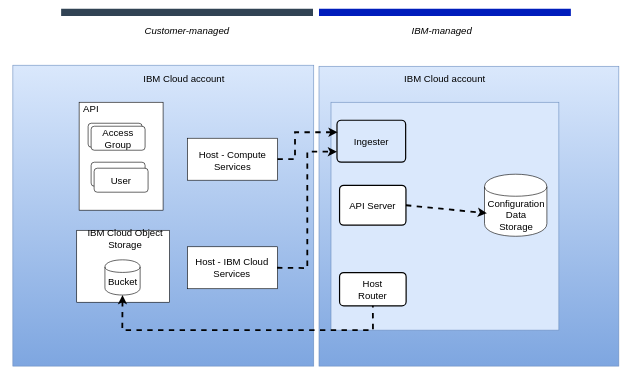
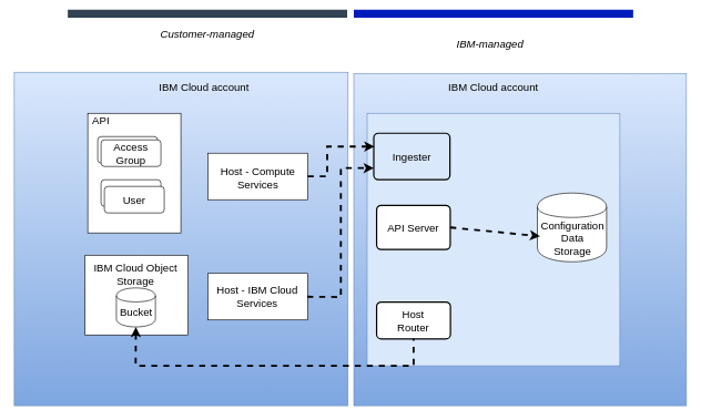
  <mxCell id="0" />
  <mxCell id="1" parent="0" />
  <mxCell id="2" value="" style="whiteSpace=wrap;html=1;aspect=fixed;fontSize=16;fillColor=#dae8fc;strokeColor=#6c8ebf;gradientColor=#7ea6e0;" parent="1" vertex="1"><mxGeometry x="531" y="110" width="500" height="500" as="geometry" /></mxCell>
  <mxCell id="3" value="" style="whiteSpace=wrap;html=1;aspect=fixed;fontSize=16;fillColor=#dae8fc;strokeColor=#6c8ebf;" parent="1" vertex="1"><mxGeometry x="551" y="170" width="380" height="380" as="geometry" /></mxCell>
  <mxCell id="4" value="" style="endArrow=none;html=1;strokeColor=#314354;strokeWidth=12;fillColor=#647687;" parent="1" edge="1"><mxGeometry width="50" height="50" relative="1" as="geometry"><mxPoint x="101" y="20" as="sourcePoint" /><mxPoint x="521" y="20" as="targetPoint" /></mxGeometry></mxCell>
  <mxCell id="5" value="" style="endArrow=none;html=1;strokeColor=#001DBC;strokeWidth=12;fillColor=#0050ef;" parent="1" edge="1"><mxGeometry width="50" height="50" relative="1" as="geometry"><mxPoint x="531" y="20" as="sourcePoint" /><mxPoint x="951" y="20" as="targetPoint" /></mxGeometry></mxCell>
  <mxCell id="6" value="" style="whiteSpace=wrap;html=1;aspect=fixed;fillColor=#dae8fc;strokeColor=#6c8ebf;gradientColor=#7ea6e0;" parent="1" vertex="1"><mxGeometry x="20.5" y="108.25" width="501.75" height="501.75" as="geometry" /></mxCell>
  <mxCell id="7" value="&lt;font style=&quot;font-size: 16px&quot;&gt;IBM Cloud account&lt;/font&gt; " style="text;html=1;strokeColor=none;fillColor=none;align=center;verticalAlign=middle;whiteSpace=wrap;rounded=0;" parent="1" vertex="1"><mxGeometry x="96" y="120" width="420" height="20" as="geometry" /></mxCell>
  <mxCell id="8" value="" style="rounded=0;whiteSpace=wrap;html=1;" parent="1" vertex="1"><mxGeometry x="131" y="170" width="140" height="180" as="geometry" /></mxCell>
  <mxCell id="9" value="&lt;font style=&quot;font-size: 16px&quot;&gt;API&lt;/font&gt;" style="text;html=1;strokeColor=none;fillColor=none;align=center;verticalAlign=middle;whiteSpace=wrap;rounded=0;" parent="1" vertex="1"><mxGeometry x="131" y="170" width="40" height="20" as="geometry" /></mxCell>
  <mxCell id="10" value="Access Group" style="rounded=1;whiteSpace=wrap;html=1;arcSize=13;" parent="1" vertex="1"><mxGeometry x="146" y="205" width="90" height="40" as="geometry" /></mxCell>
  <mxCell id="11" value="&lt;font style=&quot;font-size: 16px&quot;&gt;Access Group&lt;/font&gt;" style="rounded=1;whiteSpace=wrap;html=1;arcSize=13;" parent="1" vertex="1"><mxGeometry x="151" y="210" width="90" height="40" as="geometry" /></mxCell>
  <mxCell id="12" value="User" style="rounded=1;whiteSpace=wrap;html=1;arcSize=13;" parent="1" vertex="1"><mxGeometry x="151" y="270" width="90" height="40" as="geometry" /></mxCell>
  <mxCell id="13" value="&lt;font style=&quot;font-size: 16px&quot;&gt;User&lt;/font&gt;" style="rounded=1;whiteSpace=wrap;html=1;arcSize=13;" parent="1" vertex="1"><mxGeometry x="156" y="280" width="90" height="40" as="geometry" /></mxCell>
  <mxCell id="14" value="Customer-managed" style="text;html=1;strokeColor=none;fillColor=none;align=center;verticalAlign=middle;whiteSpace=wrap;rounded=0;fontSize=16;fontStyle=2" parent="1" vertex="1"><mxGeometry x="101" y="40" width="420" height="20" as="geometry" /></mxCell>
- <mxCell id="15" value="IBM-managed" style="text;html=1;strokeColor=none;fillColor=none;align=center;verticalAlign=middle;whiteSpace=wrap;rounded=0;fontSize=16;fontStyle=2" parent="1" vertex="1"><mxGeometry x="531" y="40" width="410" height="20" as="geometry" /></mxCell>
+ <mxCell id="15" value="IBM-managed" style="text;html=1;strokeColor=none;fillColor=none;align=center;verticalAlign=middle;whiteSpace=wrap;rounded=0;fontSize=16;fontStyle=2" parent="1" vertex="1"><mxGeometry x="531" y="55" width="410" height="20" as="geometry" /></mxCell>
  <mxCell id="16" value="" style="rounded=0;whiteSpace=wrap;html=1;fontSize=16;" parent="1" vertex="1"><mxGeometry x="311.74" y="230" width="150" height="70" as="geometry" /></mxCell>
  <mxCell id="17" value="" style="shape=cylinder;whiteSpace=wrap;html=1;boundedLbl=1;backgroundOutline=1;fontSize=16;" parent="1" vertex="1"><mxGeometry x="807" y="290" width="104" height="103.5" as="geometry" /></mxCell>
  <mxCell id="18" value="Configuration&lt;br&gt;Data&lt;br&gt;Storage" style="text;html=1;strokeColor=none;fillColor=none;align=center;verticalAlign=middle;whiteSpace=wrap;rounded=0;fontSize=16;" parent="1" vertex="1"><mxGeometry x="817" y="348" width="85.5" height="20" as="geometry" /></mxCell>
  <mxCell id="19" value="Ingester" style="rounded=1;whiteSpace=wrap;html=1;absoluteArcSize=1;arcSize=14;strokeWidth=2;fontSize=16;fillColor=#dae8fc;" parent="1" vertex="1"><mxGeometry x="561" y="200" width="114.5" height="70" as="geometry" /></mxCell>
  <mxCell id="20" value="API Server" style="rounded=1;whiteSpace=wrap;html=1;absoluteArcSize=1;arcSize=14;strokeWidth=2;fontSize=16;" parent="1" vertex="1"><mxGeometry x="565.29" y="308.5" width="110.71" height="66.5" as="geometry" /></mxCell>
  <mxCell id="21" value="Host&lt;br&gt;Router" style="rounded=1;whiteSpace=wrap;html=1;absoluteArcSize=1;arcSize=14;strokeWidth=2;fontSize=16;" parent="1" vertex="1"><mxGeometry x="565.29" y="454" width="111" height="55.5" as="geometry" /></mxCell>
  <mxCell id="22" value="&lt;font style=&quot;font-size: 16px&quot;&gt;IBM Cloud account&lt;/font&gt; " style="text;html=1;strokeColor=none;fillColor=none;align=center;verticalAlign=middle;whiteSpace=wrap;rounded=0;" parent="1" vertex="1"><mxGeometry x="531" y="120" width="420" height="20" as="geometry" /></mxCell>
  <mxCell id="23" value="" style="endArrow=classic;html=1;dashed=1;strokeColor=#000000;strokeWidth=15;fontSize=16;opacity=0;" parent="1" edge="1"><mxGeometry width="50" height="50" relative="1" as="geometry"><mxPoint x="491" y="480" as="sourcePoint" /><mxPoint x="541" y="430" as="targetPoint" /></mxGeometry></mxCell>
  <mxCell id="24" value="" style="endArrow=none;dashed=1;html=1;strokeColor=#000000;strokeWidth=15;fontSize=16;opacity=0;" parent="1" edge="1"><mxGeometry width="50" height="50" relative="1" as="geometry"><mxPoint x="491" y="470" as="sourcePoint" /><mxPoint x="541" y="420" as="targetPoint" /></mxGeometry></mxCell>
  <mxCell id="25" value="" style="rounded=0;whiteSpace=wrap;html=1;" parent="1" vertex="1"><mxGeometry x="127" y="383.5" width="154.76" height="120" as="geometry" /></mxCell>
- <mxCell id="26" value="IBM Cloud Object Storage" style="text;html=1;strokeColor=none;fillColor=none;align=center;verticalAlign=middle;whiteSpace=wrap;rounded=0;fontSize=16;" parent="1" vertex="1"><mxGeometry x="143.38" y="387" width="130" height="20" as="geometry" /></mxCell>
+ <mxCell id="26" value="IBM Cloud Object Storage" style="text;html=1;strokeColor=none;fillColor=none;align=center;verticalAlign=middle;whiteSpace=wrap;rounded=0;fontSize=16;" parent="1" vertex="1"><mxGeometry x="138.38" y="402" width="130" height="20" as="geometry" /></mxCell>
  <mxCell id="27" value="Host - Compute&lt;br&gt;Services" style="text;html=1;strokeColor=none;fillColor=none;align=center;verticalAlign=middle;whiteSpace=wrap;rounded=0;fontSize=16;" parent="1" vertex="1"><mxGeometry x="326.74" y="238.28" width="120" height="57.44" as="geometry" /></mxCell>
  <mxCell id="28" value="" style="shape=cylinder;whiteSpace=wrap;html=1;boundedLbl=1;backgroundOutline=1;fontSize=16;" vertex="1" parent="1"><mxGeometry x="174.02" y="432.78" width="58.72" height="58.72" as="geometry" /></mxCell>
  <mxCell id="29" value="Bucket" style="text;html=1;strokeColor=none;fillColor=none;align=center;verticalAlign=middle;whiteSpace=wrap;rounded=0;fontSize=16;" vertex="1" parent="1"><mxGeometry x="160.63" y="459" width="85.5" height="20" as="geometry" /></mxCell>
  <mxCell id="30" value="" style="rounded=0;whiteSpace=wrap;html=1;fontSize=16;" vertex="1" parent="1"><mxGeometry x="311.74" y="411" width="150" height="70" as="geometry" /></mxCell>
  <mxCell id="31" value="" style="edgeStyle=orthogonalEdgeStyle;rounded=0;orthogonalLoop=1;jettySize=auto;html=1;endArrow=classic;endFill=1;strokeWidth=3;entryX=0;entryY=0.75;entryDx=0;entryDy=0;dashed=1;" edge="1" parent="1" target="19"><mxGeometry relative="1" as="geometry"><mxPoint x="461" y="446" as="sourcePoint" /></mxGeometry></mxCell>
  <mxCell id="32" value="Host - IBM Cloud&lt;br&gt;Services" style="text;html=1;strokeColor=none;fillColor=none;align=center;verticalAlign=middle;whiteSpace=wrap;rounded=0;fontSize=16;" vertex="1" parent="1"><mxGeometry x="321" y="417.28" width="130" height="57.44" as="geometry" /></mxCell>
  <mxCell id="33" value="" style="endArrow=classic;dashed=1;html=1;strokeWidth=3;exitX=1;exitY=0.5;exitDx=0;exitDy=0;endFill=1;rounded=0;" edge="1" parent="1"><mxGeometry width="50" height="50" relative="1" as="geometry"><mxPoint x="461.74" y="265" as="sourcePoint" /><mxPoint x="562" y="220" as="targetPoint" /><Array as="points"><mxPoint x="491" y="265" /><mxPoint x="491" y="220" /></Array></mxGeometry></mxCell>
  <mxCell id="34" value="" style="endArrow=none;dashed=1;html=1;strokeWidth=3;exitX=0.5;exitY=1;exitDx=0;exitDy=0;entryX=0.5;entryY=1;entryDx=0;entryDy=0;endFill=0;startArrow=classic;startFill=1;rounded=0;" edge="1" parent="1" source="28" target="21"><mxGeometry width="50" height="50" relative="1" as="geometry"><mxPoint x="511" y="390" as="sourcePoint" /><mxPoint x="561" y="340" as="targetPoint" /><Array as="points"><mxPoint x="203" y="550" /><mxPoint x="621" y="550" /></Array></mxGeometry></mxCell>
  <mxCell id="35" value="" style="endArrow=classic;dashed=1;html=1;strokeWidth=3;exitX=1;exitY=0.5;exitDx=0;exitDy=0;endFill=1;" edge="1" parent="1" source="20"><mxGeometry width="50" height="50" relative="1" as="geometry"><mxPoint x="511" y="290" as="sourcePoint" /><mxPoint x="811" y="355" as="targetPoint" /></mxGeometry></mxCell>
